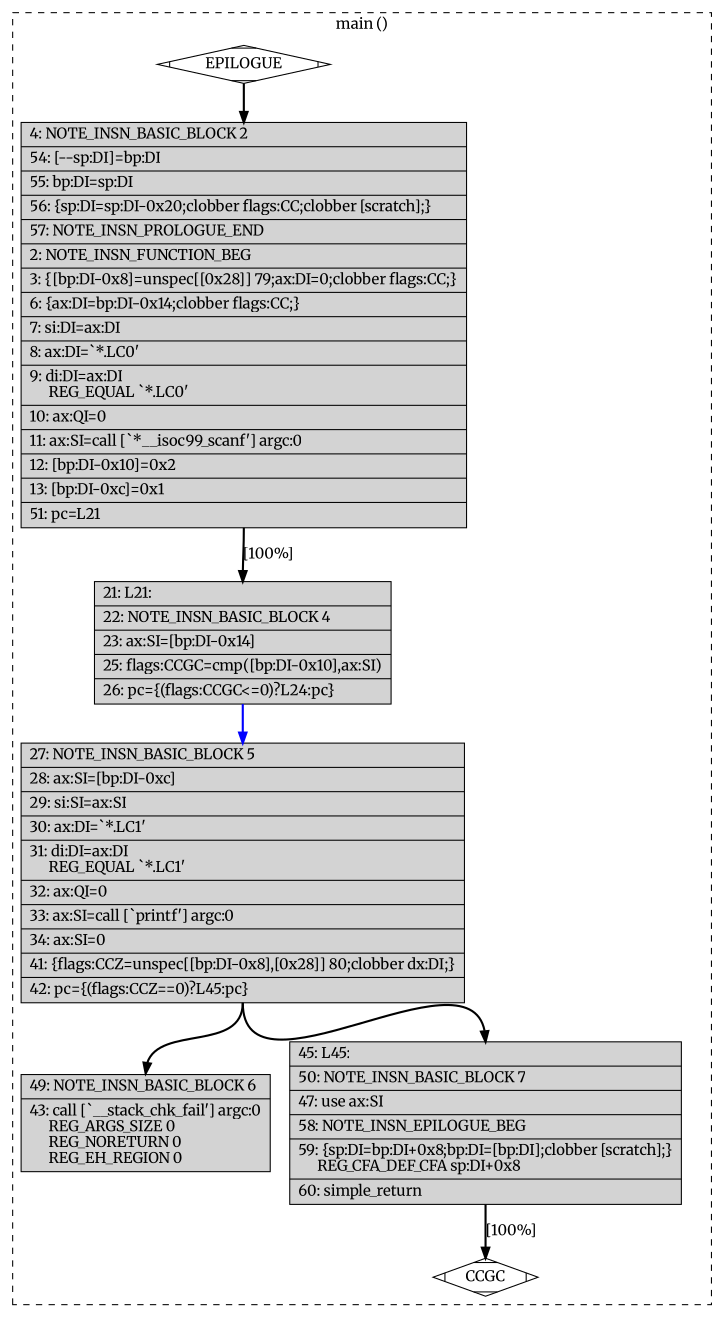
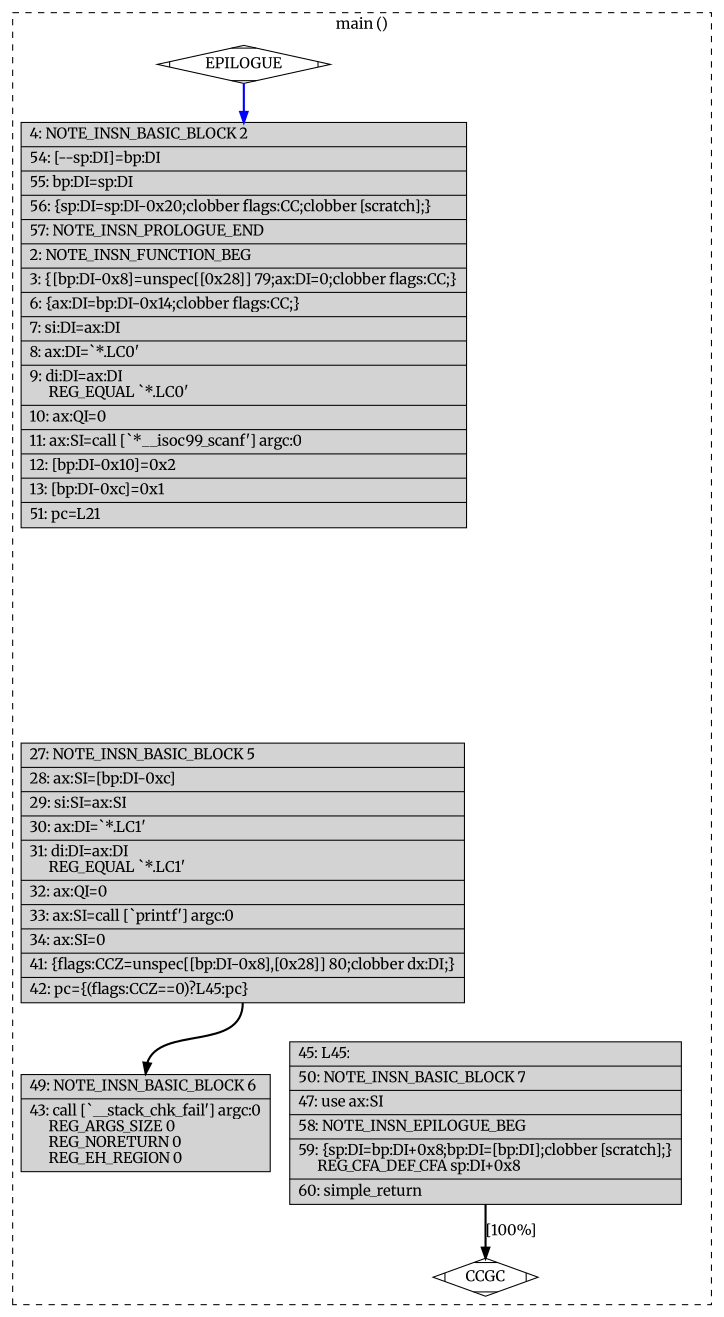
  digraph {
    fontname=Merriweather
    node [fillcolor=lightgrey fontname=Merriweather shape=record style=filled]
    edge [color=black constraint=true fontname=Merriweather headport=n style="solid,bold" tailport=s weight=100]
    n1 [fillcolor=white label=EPILOGUE shape=Mdiamond]
    n2 [label="{\ \ \ \ 4:\ NOTE_INSN_BASIC_BLOCK\ 2\l|\ \ \ 54:\ [--sp:DI]=bp:DI\l|\ \ \ 55:\ bp:DI=sp:DI\l|\ \ \ 56:\ \{sp:DI=sp:DI-0x20;clobber\ flags:CC;clobber\ [scratch];\}\l|\ \ \ 57:\ NOTE_INSN_PROLOGUE_END\l|\ \ \ \ 2:\ NOTE_INSN_FUNCTION_BEG\l|\ \ \ \ 3:\ \{[bp:DI-0x8]=unspec[[0x28]]\ 79;ax:DI=0;clobber\ flags:CC;\}\l|\ \ \ \ 6:\ \{ax:DI=bp:DI-0x14;clobber\ flags:CC;\}\l|\ \ \ \ 7:\ si:DI=ax:DI\l|\ \ \ \ 8:\ ax:DI=`*.LC0'\l|\ \ \ \ 9:\ di:DI=ax:DI\l\ \ \ \ \ \ REG_EQUAL\ `*.LC0'\l|\ \ \ 10:\ ax:QI=0\l|\ \ \ 11:\ ax:SI=call\ [`*__isoc99_scanf']\ argc:0\l|\ \ \ 12:\ [bp:DI-0x10]=0x2\l|\ \ \ 13:\ [bp:DI-0xc]=0x1\l|\ \ \ 51:\ pc=L21\l}"]
    n3 [fillcolor=white label=CCGC shape=Mdiamond]
-   n4 [label="{\ \ \ 21:\ L21:\l|\ \ \ 22:\ NOTE_INSN_BASIC_BLOCK\ 4\l|\ \ \ 23:\ ax:SI=[bp:DI-0x14]\l|\ \ \ 25:\ flags:CCGC=cmp([bp:DI-0x10],ax:SI)\l|\ \ \ 26:\ pc=\{(flags:CCGC\<=0)?L24:pc\}\l}"]
    n5 [label="{\ \ \ 27:\ NOTE_INSN_BASIC_BLOCK\ 5\l|\ \ \ 28:\ ax:SI=[bp:DI-0xc]\l|\ \ \ 29:\ si:SI=ax:SI\l|\ \ \ 30:\ ax:DI=`*.LC1'\l|\ \ \ 31:\ di:DI=ax:DI\l\ \ \ \ \ \ REG_EQUAL\ `*.LC1'\l|\ \ \ 32:\ ax:QI=0\l|\ \ \ 33:\ ax:SI=call\ [`printf']\ argc:0\l|\ \ \ 34:\ ax:SI=0\l|\ \ \ 41:\ \{flags:CCZ=unspec[[bp:DI-0x8],[0x28]]\ 80;clobber\ dx:DI;\}\l|\ \ \ 42:\ pc=\{(flags:CCZ==0)?L45:pc\}\l}"]
    n6 [label="{\ \ \ 49:\ NOTE_INSN_BASIC_BLOCK\ 6\l|\ \ \ 43:\ call\ [`__stack_chk_fail']\ argc:0\l\ \ \ \ \ \ REG_ARGS_SIZE\ 0\l\ \ \ \ \ \ REG_NORETURN\ 0\l\ \ \ \ \ \ REG_EH_REGION\ 0\l}"]
    n7 [label="{\ \ \ 45:\ L45:\l|\ \ \ 50:\ NOTE_INSN_BASIC_BLOCK\ 7\l|\ \ \ 47:\ use\ ax:SI\l|\ \ \ 58:\ NOTE_INSN_EPILOGUE_BEG\l|\ \ \ 59:\ \{sp:DI=bp:DI+0x8;bp:DI=[bp:DI];clobber\ [scratch];\}\l\ \ \ \ \ \ REG_CFA_DEF_CFA\ sp:DI+0x8\l|\ \ \ 60:\ simple_return\l}"]
    subgraph cluster_1 {
      color=black
      label="main ()"
      style=dashed
      n1
      n2
      n3
-     n4
      n5
      n6
      n7
    }
-   n1 -> n2
+   n1 -> n2 [color=blue]
    n1 -> n3 [style=invis color="" weight=""]
-   n2 -> n4 [label="[100%]" weight=10]
-   n4 -> n5 [color=blue]
    n5 -> n6
-   n5 -> n7 [weight=10]
    n7 -> n3 [label="[100%]" weight=10]
  }
